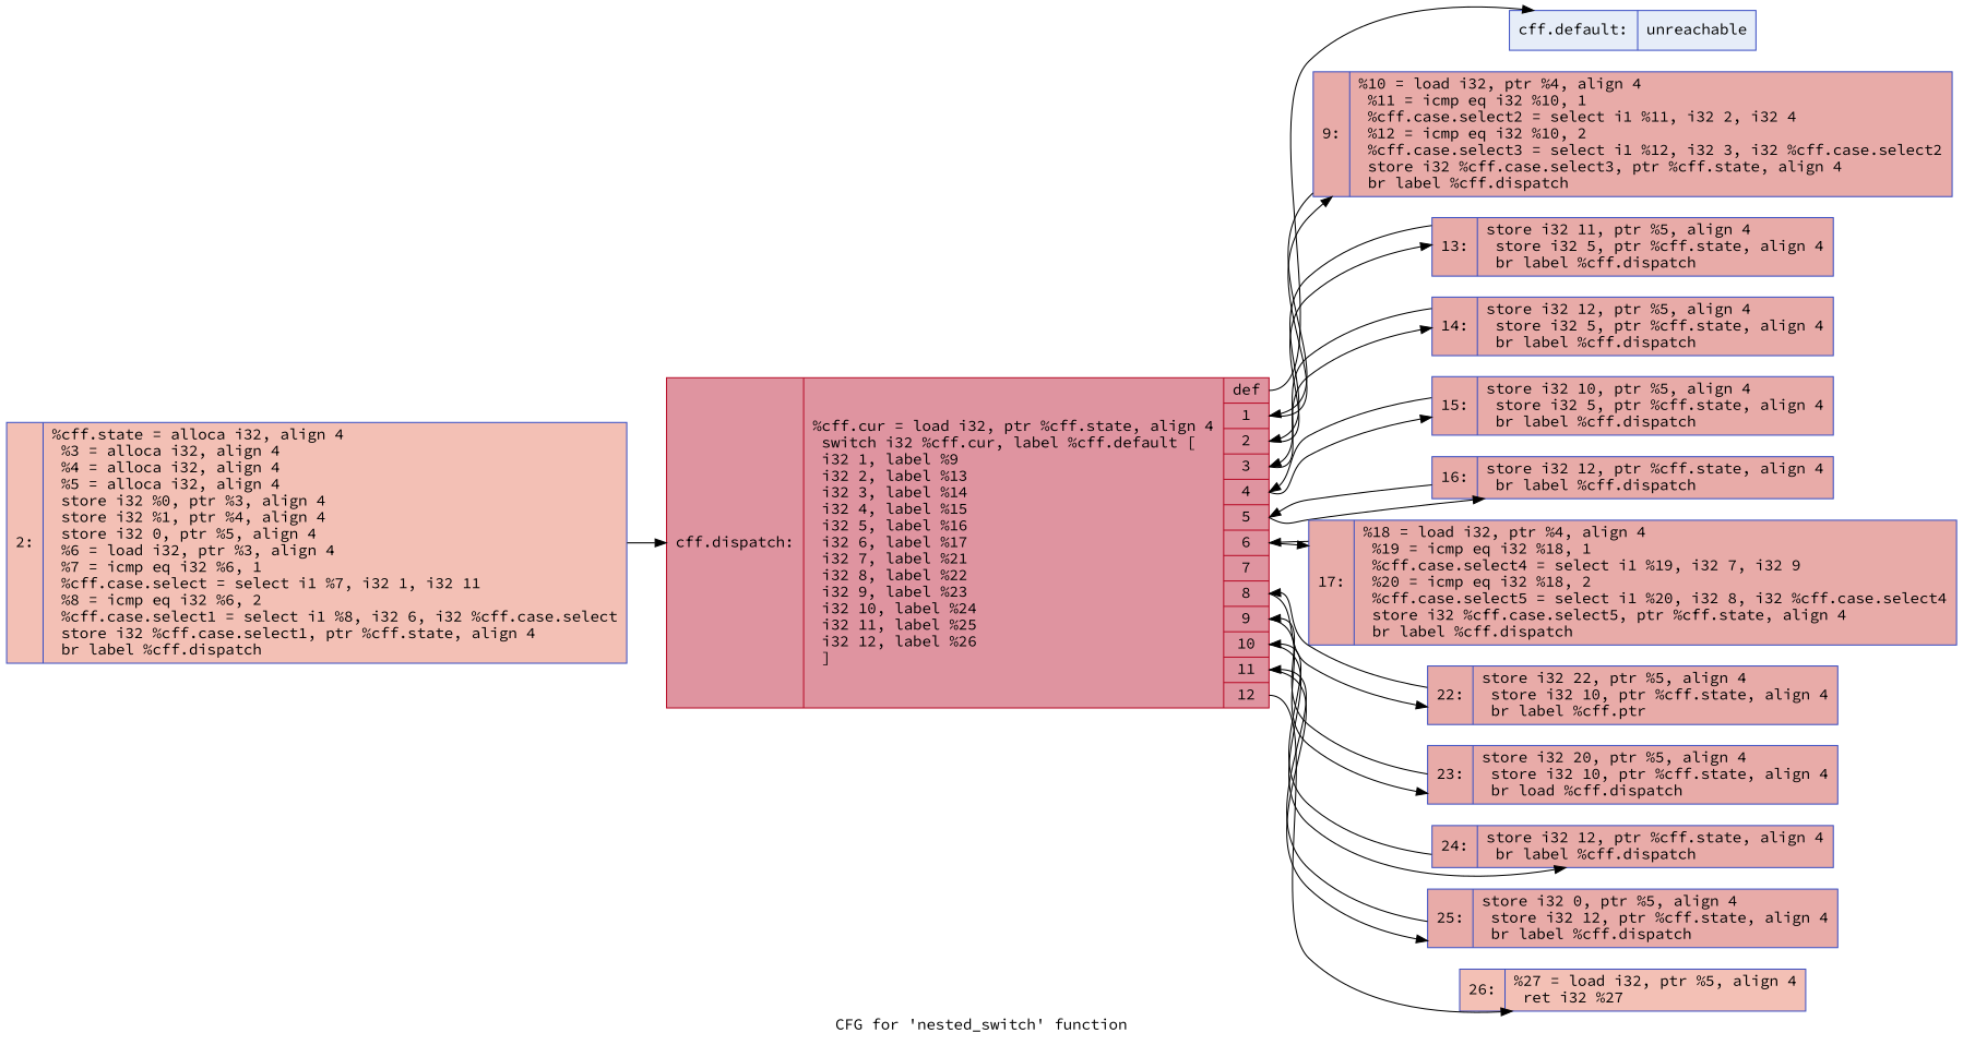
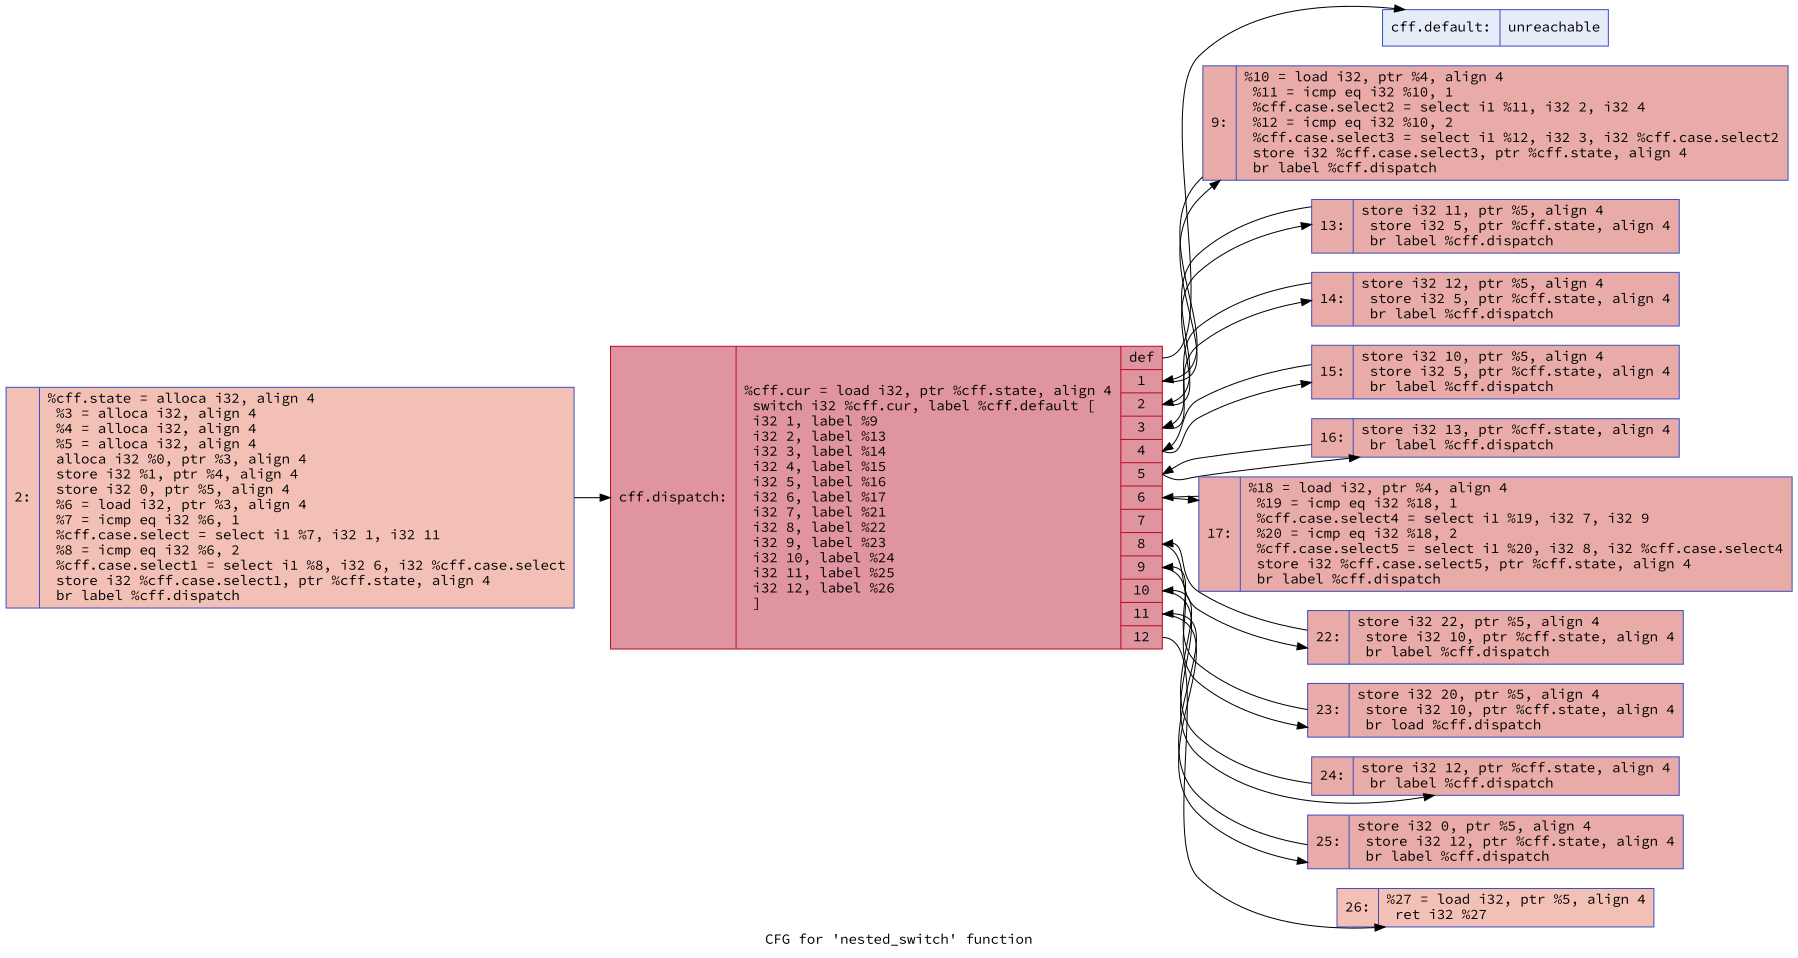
  digraph {
    fontname="Source Code Pro"
    label="CFG for 'nested_switch' function"
    rankdir=LR
    node [color="#3d50c3ff" fillcolor="#cc403a70" fontname="Source Code Pro" shape=record style=filled]
    edge [fontname="Source Code Pro"]
-   n1 [fillcolor="#e5705870" label="{2:\l|  %cff.state = alloca i32, align 4\l  %3 = alloca i32, align 4\l  %4 = alloca i32, align 4\l  %5 = alloca i32, align 4\l  store i32 %0, ptr %3, align 4\l  store i32 %1, ptr %4, align 4\l  store i32 0, ptr %5, align 4\l  %6 = load i32, ptr %3, align 4\l  %7 = icmp eq i32 %6, 1\l  %cff.case.select = select i1 %7, i32 1, i32 11\l  %8 = icmp eq i32 %6, 2\l  %cff.case.select1 = select i1 %8, i32 6, i32 %cff.case.select\l  store i32 %cff.case.select1, ptr %cff.state, align 4\l  br label %cff.dispatch\l}"]
+   n1 [fillcolor="#e5705870" label="{2:\l|  %cff.state = alloca i32, align 4\l  %3 = alloca i32, align 4\l  %4 = alloca i32, align 4\l  %5 = alloca i32, align 4\l  alloca i32 %0, ptr %3, align 4\l  store i32 %1, ptr %4, align 4\l  store i32 0, ptr %5, align 4\l  %6 = load i32, ptr %3, align 4\l  %7 = icmp eq i32 %6, 1\l  %cff.case.select = select i1 %7, i32 1, i32 11\l  %8 = icmp eq i32 %6, 2\l  %cff.case.select1 = select i1 %8, i32 6, i32 %cff.case.select\l  store i32 %cff.case.select1, ptr %cff.state, align 4\l  br label %cff.dispatch\l}"]
    n2 [color="#b70d28ff" fillcolor="#b70d2870" label="{cff.dispatch:\l|  %cff.cur = load i32, ptr %cff.state, align 4\l  switch i32 %cff.cur, label %cff.default [\l    i32 1, label %9\l    i32 2, label %13\l    i32 3, label %14\l    i32 4, label %15\l    i32 5, label %16\l    i32 6, label %17\l    i32 7, label %21\l    i32 8, label %22\l    i32 9, label %23\l    i32 10, label %24\l    i32 11, label %25\l    i32 12, label %26\l  ]\l|{<s0>def|<s1>1|<s2>2|<s3>3|<s4>4|<s5>5|<s6>6|<s7>7|<s8>8|<s9>9|<s10>10|<s11>11|<s12>12}}"]
    n3 [label="{9:\l|  %10 = load i32, ptr %4, align 4\l  %11 = icmp eq i32 %10, 1\l  %cff.case.select2 = select i1 %11, i32 2, i32 4\l  %12 = icmp eq i32 %10, 2\l  %cff.case.select3 = select i1 %12, i32 3, i32 %cff.case.select2\l  store i32 %cff.case.select3, ptr %cff.state, align 4\l  br label %cff.dispatch\l}"]
    n4 [label="{13:\l|  store i32 11, ptr %5, align 4\l  store i32 5, ptr %cff.state, align 4\l  br label %cff.dispatch\l}"]
    n5 [label="{14:\l|  store i32 12, ptr %5, align 4\l  store i32 5, ptr %cff.state, align 4\l  br label %cff.dispatch\l}"]
    n6 [label="{15:\l|  store i32 10, ptr %5, align 4\l  store i32 5, ptr %cff.state, align 4\l  br label %cff.dispatch\l}"]
-   n7 [label="{16:\l|  store i32 12, ptr %cff.state, align 4\l  br label %cff.dispatch\l}"]
+   n7 [label="{16:\l|  store i32 13, ptr %cff.state, align 4\l  br label %cff.dispatch\l}"]
    n8 [label="{17:\l|  %18 = load i32, ptr %4, align 4\l  %19 = icmp eq i32 %18, 1\l  %cff.case.select4 = select i1 %19, i32 7, i32 9\l  %20 = icmp eq i32 %18, 2\l  %cff.case.select5 = select i1 %20, i32 8, i32 %cff.case.select4\l  store i32 %cff.case.select5, ptr %cff.state, align 4\l  br label %cff.dispatch\l}"]
-   n9 [label="{22:\l|  store i32 22, ptr %5, align 4\l  store i32 10, ptr %cff.state, align 4\l  br label %cff.ptr\l}"]
+   n9 [label="{22:\l|  store i32 22, ptr %5, align 4\l  store i32 10, ptr %cff.state, align 4\l  br label %cff.dispatch\l}"]
    n10 [label="{23:\l|  store i32 20, ptr %5, align 4\l  store i32 10, ptr %cff.state, align 4\l  br load %cff.dispatch\l}"]
    n11 [label="{24:\l|  store i32 12, ptr %cff.state, align 4\l  br label %cff.dispatch\l}"]
    n12 [label="{25:\l|  store i32 0, ptr %5, align 4\l  store i32 12, ptr %cff.state, align 4\l  br label %cff.dispatch\l}"]
    n13 [fillcolor="#e5705870" label="{26:\l|  %27 = load i32, ptr %5, align 4\l  ret i32 %27\l}"]
    n14 [fillcolor="#c7d7f070" label="{cff.default:\l|  unreachable\l}"]
    n1 -> n2
    n2 -> n3 [tailport=s1]
    n2 -> n4 [tailport=s2]
    n2 -> n5 [tailport=s3]
    n2 -> n6 [tailport=s4]
    n2 -> n7 [tailport=s5]
    n2 -> n8 [tailport=s6]
    n2 -> n9 [tailport=s8]
    n2 -> n10 [tailport=s9]
    n2 -> n11 [tailport=s10]
    n2 -> n12 [tailport=s11]
    n2 -> n13 [tailport=s12]
    n2 -> n14 [tailport=s0]
    n3 -> n2
    n4 -> n2
    n5 -> n2
    n6 -> n2
    n7 -> n2
    n8 -> n2
    n9 -> n2
    n10 -> n2
    n11 -> n2
    n12 -> n2
  }
